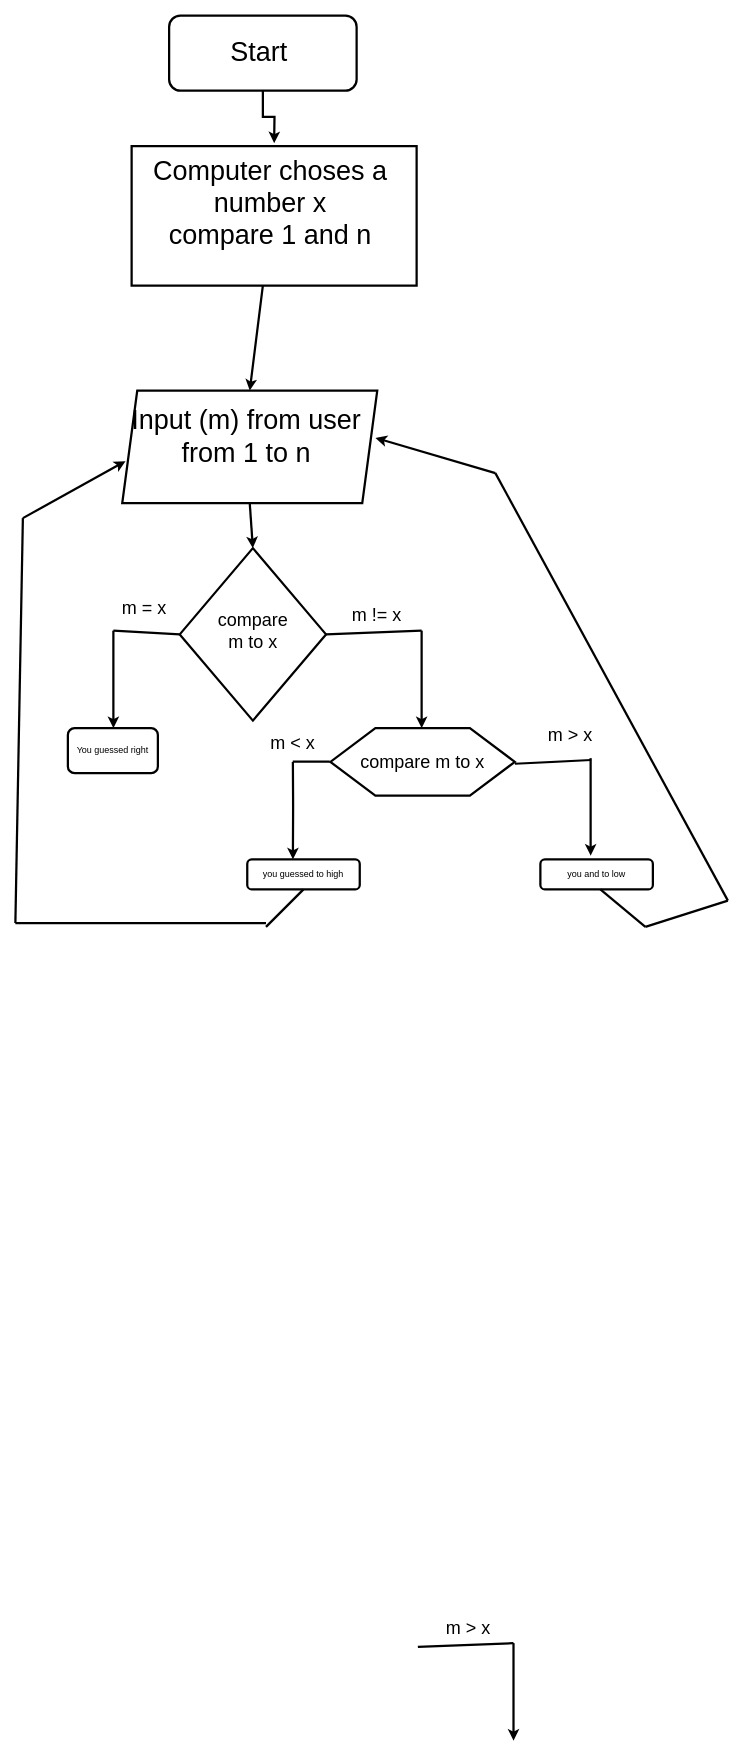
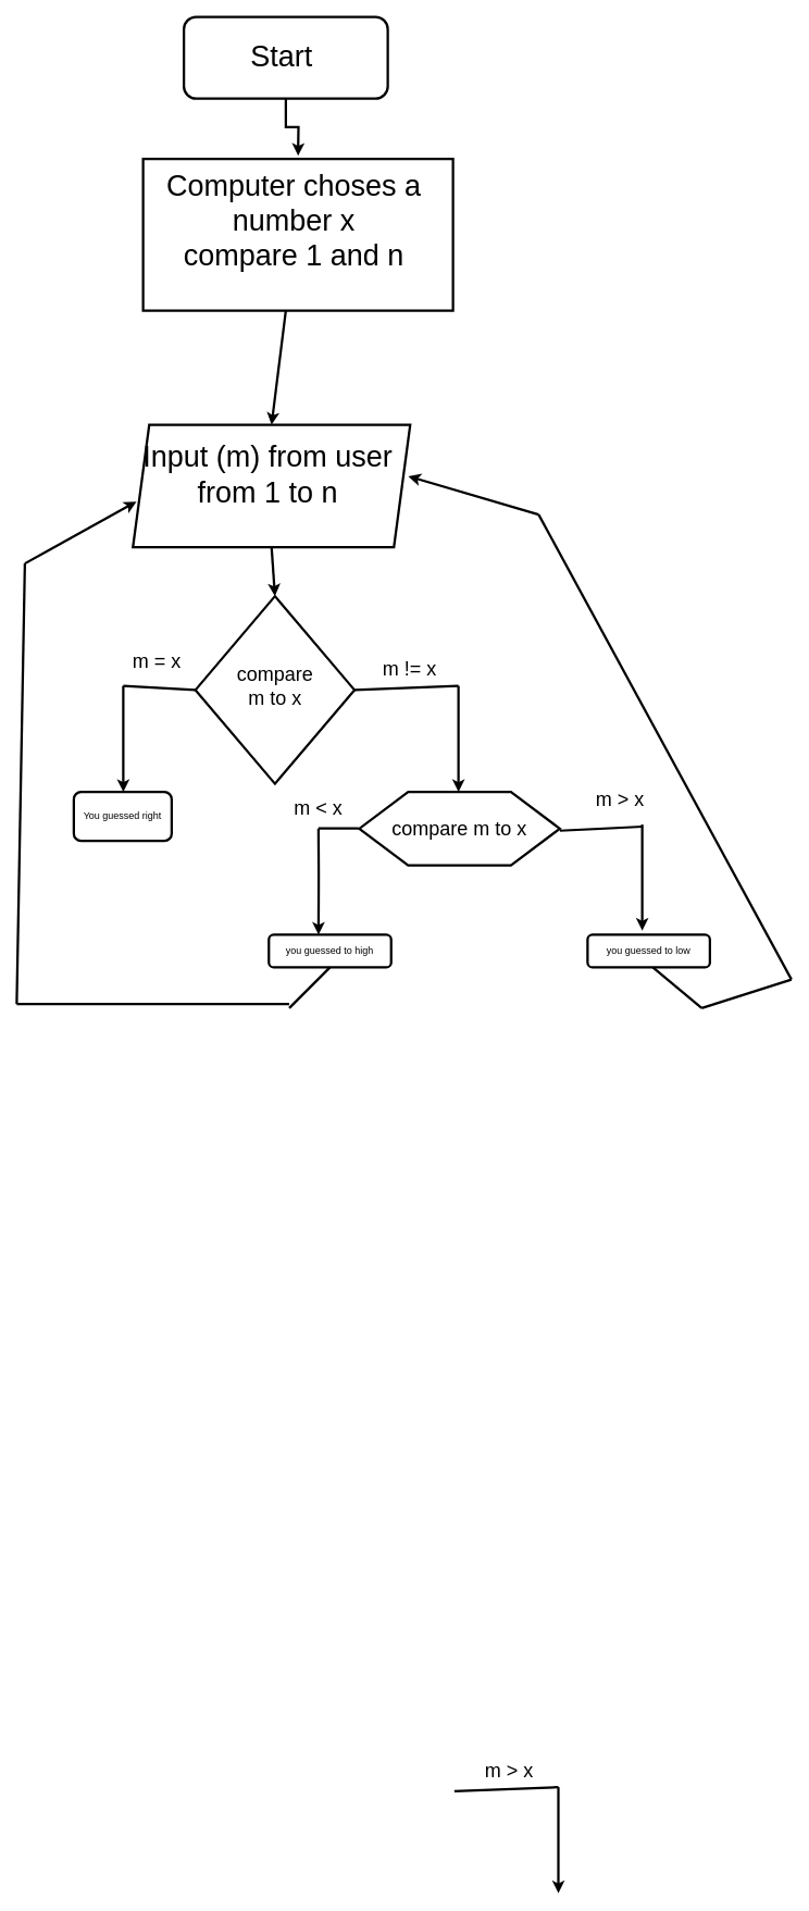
  <mxCell id="0" />
  <mxCell id="1" parent="0" />
  <mxCell id="2" value="" style="rounded=1;whiteSpace=wrap;html=1;strokeWidth=3;" parent="1" vertex="1"><mxGeometry x="225" y="20" width="250" height="100" as="geometry" /></mxCell>
  <mxCell id="3" value="&lt;span style=&quot;font-size: 36px&quot;&gt;Start&lt;br&gt;&lt;br&gt;&lt;/span&gt;" style="text;html=1;strokeColor=none;fillColor=none;align=center;verticalAlign=middle;whiteSpace=wrap;rounded=0;strokeWidth=3;" parent="1" vertex="1"><mxGeometry x="265" y="50" width="160" height="80" as="geometry" /></mxCell>
  <mxCell id="4" style="edgeStyle=orthogonalEdgeStyle;rounded=0;orthogonalLoop=1;jettySize=auto;html=1;strokeWidth=3;" parent="1" source="2" edge="1"><mxGeometry relative="1" as="geometry"><mxPoint x="365" y="190" as="targetPoint" /></mxGeometry></mxCell>
  <mxCell id="5" style="edgeStyle=orthogonalEdgeStyle;rounded=0;orthogonalLoop=1;jettySize=auto;html=1;exitX=0.5;exitY=1;exitDx=0;exitDy=0;strokeWidth=3;" parent="1" source="2" target="2" edge="1"><mxGeometry relative="1" as="geometry" /></mxCell>
  <mxCell id="6" value="" style="rounded=0;whiteSpace=wrap;html=1;strokeWidth=3;" parent="1" vertex="1"><mxGeometry x="175" y="194" width="380" height="186" as="geometry" /></mxCell>
  <mxCell id="7" value="&lt;font style=&quot;font-size: 36px&quot;&gt;Computer choses a number x&lt;br&gt;compare 1 and n&lt;br&gt;&lt;/font&gt;" style="text;html=1;strokeColor=none;fillColor=none;align=center;verticalAlign=middle;whiteSpace=wrap;rounded=0;strokeWidth=3;" parent="1" vertex="1"><mxGeometry x="165" y="204" width="390" height="130" as="geometry" /></mxCell>
  <mxCell id="8" value="" style="endArrow=none;html=1;strokeWidth=3;exitX=1;exitY=0.5;exitDx=0;exitDy=0;" parent="1" edge="1"><mxGeometry width="50" height="50" relative="1" as="geometry"><mxPoint x="556.67" y="2195" as="sourcePoint" /><mxPoint x="684.17" y="2190" as="targetPoint" /></mxGeometry></mxCell>
  <mxCell id="9" value="" style="endArrow=classic;html=1;strokeWidth=3;" parent="1" edge="1"><mxGeometry width="50" height="50" relative="1" as="geometry"><mxPoint x="684.17" y="2190" as="sourcePoint" /><mxPoint x="684.17" y="2320" as="targetPoint" /></mxGeometry></mxCell>
  <mxCell id="10" value="&lt;font style=&quot;font-size: 24px&quot;&gt;m &amp;gt; x&lt;/font&gt;" style="text;html=1;strokeColor=none;fillColor=none;align=center;verticalAlign=middle;whiteSpace=wrap;rounded=0;" parent="1" vertex="1"><mxGeometry x="574.17" y="2150" width="100" height="40" as="geometry" /></mxCell>
  <mxCell id="11" value="&lt;font style=&quot;font-size: 24px&quot;&gt;compare m to x&lt;/font&gt;" style="shape=hexagon;perimeter=hexagonPerimeter2;whiteSpace=wrap;html=1;fixedSize=1;strokeWidth=3;size=60;" parent="1" vertex="1"><mxGeometry x="440" y="970" width="246" height="90" as="geometry" /></mxCell>
  <mxCell id="12" value="" style="shape=parallelogram;perimeter=parallelogramPerimeter;whiteSpace=wrap;html=1;fixedSize=1;strokeWidth=3;" parent="1" vertex="1"><mxGeometry x="162.5" y="520" width="340" height="150" as="geometry" /></mxCell>
  <mxCell id="13" value="&lt;font style=&quot;font-size: 36px&quot;&gt;Input (m) from user from 1 to n&lt;/font&gt;" style="text;html=1;strokeColor=none;fillColor=none;align=center;verticalAlign=middle;whiteSpace=wrap;rounded=0;strokeWidth=3;" parent="1" vertex="1"><mxGeometry x="172.5" y="525" width="310" height="110" as="geometry" /></mxCell>
  <mxCell id="14" style="edgeStyle=orthogonalEdgeStyle;rounded=0;orthogonalLoop=1;jettySize=auto;html=1;exitX=0.5;exitY=1;exitDx=0;exitDy=0;strokeWidth=3;" parent="1" source="6" target="6" edge="1"><mxGeometry relative="1" as="geometry" /></mxCell>
  <mxCell id="15" value="" style="endArrow=classic;html=1;strokeWidth=3;entryX=0.5;entryY=0;entryDx=0;entryDy=0;" parent="1" target="12" edge="1"><mxGeometry width="50" height="50" relative="1" as="geometry"><mxPoint x="350" y="380" as="sourcePoint" /><mxPoint x="385" y="400" as="targetPoint" /></mxGeometry></mxCell>
  <mxCell id="16" value="" style="endArrow=classic;html=1;strokeWidth=3;exitX=0.5;exitY=1;exitDx=0;exitDy=0;entryX=0.5;entryY=0;entryDx=0;entryDy=0;" parent="1" source="12" target="18" edge="1"><mxGeometry width="50" height="50" relative="1" as="geometry"><mxPoint x="480" y="730" as="sourcePoint" /><mxPoint x="330" y="740" as="targetPoint" /></mxGeometry></mxCell>
  <mxCell id="17" value="Text" style="text;html=1;strokeColor=none;fillColor=none;align=center;verticalAlign=middle;whiteSpace=wrap;rounded=0;strokeWidth=3;" parent="1" vertex="1"><mxGeometry x="316.67" y="780" width="40" height="20" as="geometry" /></mxCell>
  <mxCell id="18" value="" style="rhombus;whiteSpace=wrap;html=1;strokeWidth=3;" parent="1" vertex="1"><mxGeometry x="239.17" y="730" width="195" height="230" as="geometry" /></mxCell>
  <mxCell id="19" value="&lt;font style=&quot;font-size: 24px&quot;&gt;compare m to x&lt;/font&gt;" style="text;html=1;strokeColor=none;fillColor=none;align=center;verticalAlign=middle;whiteSpace=wrap;rounded=0;strokeWidth=3;" parent="1" vertex="1"><mxGeometry x="296.67" y="830" width="80" height="20" as="geometry" /></mxCell>
  <mxCell id="20" value="" style="endArrow=none;html=1;strokeWidth=3;exitX=1;exitY=0.5;exitDx=0;exitDy=0;" parent="1" source="18" edge="1"><mxGeometry width="50" height="50" relative="1" as="geometry"><mxPoint x="511.67" y="860" as="sourcePoint" /><mxPoint x="561.67" y="840" as="targetPoint" /></mxGeometry></mxCell>
  <mxCell id="21" value="" style="endArrow=classic;html=1;strokeWidth=3;" parent="1" edge="1"><mxGeometry width="50" height="50" relative="1" as="geometry"><mxPoint x="561.67" y="840" as="sourcePoint" /><mxPoint x="561.67" y="970" as="targetPoint" /></mxGeometry></mxCell>
  <mxCell id="22" value="&lt;font style=&quot;font-size: 24px&quot;&gt;m != x&lt;/font&gt;" style="text;html=1;strokeColor=none;fillColor=none;align=center;verticalAlign=middle;whiteSpace=wrap;rounded=0;strokeWidth=3;" parent="1" vertex="1"><mxGeometry x="451.67" y="800" width="100" height="40" as="geometry" /></mxCell>
  <mxCell id="23" value="" style="endArrow=none;html=1;strokeWidth=3;exitX=0;exitY=0.5;exitDx=0;exitDy=0;" parent="1" source="18" edge="1"><mxGeometry width="50" height="50" relative="1" as="geometry"><mxPoint x="23.17" y="845" as="sourcePoint" /><mxPoint x="150.67" y="840" as="targetPoint" /></mxGeometry></mxCell>
  <mxCell id="24" value="" style="endArrow=classic;html=1;strokeWidth=3;" parent="1" edge="1"><mxGeometry width="50" height="50" relative="1" as="geometry"><mxPoint x="150.67" y="840" as="sourcePoint" /><mxPoint x="150.67" y="970" as="targetPoint" /></mxGeometry></mxCell>
  <mxCell id="25" value="&lt;font style=&quot;font-size: 24px&quot;&gt;m = x&lt;/font&gt;" style="text;html=1;strokeColor=none;fillColor=none;align=center;verticalAlign=middle;whiteSpace=wrap;rounded=0;strokeWidth=3;" parent="1" vertex="1"><mxGeometry x="141.67" y="790" width="100" height="40" as="geometry" /></mxCell>
  <mxCell id="26" value="" style="endArrow=none;html=1;strokeWidth=3;" parent="1" edge="1"><mxGeometry width="50" height="50" relative="1" as="geometry"><mxPoint x="686" y="1017.5" as="sourcePoint" /><mxPoint x="787.67" y="1012.5" as="targetPoint" /><Array as="points" /></mxGeometry></mxCell>
  <mxCell id="27" value="" style="endArrow=classic;html=1;strokeWidth=3;" parent="1" edge="1"><mxGeometry width="50" height="50" relative="1" as="geometry"><mxPoint x="787" y="1010" as="sourcePoint" /><mxPoint x="787" y="1140" as="targetPoint" /></mxGeometry></mxCell>
  <mxCell id="28" value="&lt;font style=&quot;font-size: 24px&quot;&gt;m &amp;gt; x&lt;/font&gt;" style="text;html=1;strokeColor=none;fillColor=none;align=center;verticalAlign=middle;whiteSpace=wrap;rounded=0;strokeWidth=3;" parent="1" vertex="1"><mxGeometry x="710" y="960" width="100" height="40" as="geometry" /></mxCell>
  <mxCell id="29" value="" style="endArrow=none;html=1;strokeWidth=3;" parent="1" edge="1"><mxGeometry width="50" height="50" relative="1" as="geometry"><mxPoint x="439.17" y="1014.5" as="sourcePoint" /><mxPoint x="389.84" y="1014.5" as="targetPoint" /></mxGeometry></mxCell>
  <mxCell id="30" value="" style="endArrow=classic;html=1;strokeWidth=3;" parent="1" edge="1"><mxGeometry width="50" height="50" relative="1" as="geometry"><mxPoint x="390" y="1015" as="sourcePoint" /><mxPoint x="390" y="1145" as="targetPoint" /><Array as="points"><mxPoint x="390.33" y="1075" /></Array></mxGeometry></mxCell>
  <mxCell id="31" value="&lt;font style=&quot;font-size: 24px&quot;&gt;m &amp;lt; x&lt;/font&gt;" style="text;html=1;strokeColor=none;fillColor=none;align=center;verticalAlign=middle;whiteSpace=wrap;rounded=0;strokeWidth=3;" parent="1" vertex="1"><mxGeometry x="340" y="970" width="100" height="40" as="geometry" /></mxCell>
  <mxCell id="32" value="You guessed right" style="rounded=1;whiteSpace=wrap;html=1;strokeWidth=3;" vertex="1" parent="1"><mxGeometry x="90" y="970" width="120" height="60" as="geometry" /></mxCell>
  <mxCell id="33" value="you guessed to high" style="rounded=1;whiteSpace=wrap;html=1;strokeWidth=3;" vertex="1" parent="1"><mxGeometry x="329.17" y="1145" width="150" height="40" as="geometry" /></mxCell>
- <mxCell id="34" value="you and to low" style="rounded=1;whiteSpace=wrap;html=1;strokeWidth=3;" vertex="1" parent="1"><mxGeometry x="720" y="1145" width="150" height="40" as="geometry" /></mxCell>
+ <mxCell id="34" value="you guessed to low" style="rounded=1;whiteSpace=wrap;html=1;strokeWidth=3;" vertex="1" parent="1"><mxGeometry x="720" y="1145" width="150" height="40" as="geometry" /></mxCell>
  <mxCell id="35" value="" style="endArrow=none;html=1;strokeWidth=3;" edge="1" parent="1"><mxGeometry width="50" height="50" relative="1" as="geometry"><mxPoint x="354.17" y="1235" as="sourcePoint" /><mxPoint x="404.17" y="1185" as="targetPoint" /></mxGeometry></mxCell>
  <mxCell id="36" value="" style="endArrow=none;html=1;strokeWidth=3;" edge="1" parent="1"><mxGeometry width="50" height="50" relative="1" as="geometry"><mxPoint x="20" y="1230" as="sourcePoint" /><mxPoint x="354.17" y="1230" as="targetPoint" /></mxGeometry></mxCell>
  <mxCell id="37" value="" style="endArrow=none;html=1;strokeWidth=3;" edge="1" parent="1"><mxGeometry width="50" height="50" relative="1" as="geometry"><mxPoint x="20" y="1230" as="sourcePoint" /><mxPoint x="30" y="690" as="targetPoint" /></mxGeometry></mxCell>
  <mxCell id="38" value="" style="endArrow=classic;html=1;entryX=0.013;entryY=0.627;entryDx=0;entryDy=0;entryPerimeter=0;strokeWidth=3;" edge="1" parent="1" target="12"><mxGeometry width="50" height="50" relative="1" as="geometry"><mxPoint x="30" y="690" as="sourcePoint" /><mxPoint x="80" y="640" as="targetPoint" /></mxGeometry></mxCell>
  <mxCell id="39" value="" style="endArrow=none;html=1;strokeWidth=3;" edge="1" parent="1"><mxGeometry width="50" height="50" relative="1" as="geometry"><mxPoint x="860" y="1235" as="sourcePoint" /><mxPoint x="800" y="1185" as="targetPoint" /></mxGeometry></mxCell>
  <mxCell id="40" value="" style="endArrow=none;html=1;strokeWidth=3;" edge="1" parent="1"><mxGeometry width="50" height="50" relative="1" as="geometry"><mxPoint x="860" y="1235" as="sourcePoint" /><mxPoint x="970" y="1200" as="targetPoint" /></mxGeometry></mxCell>
  <mxCell id="41" value="" style="endArrow=none;html=1;strokeWidth=3;" edge="1" parent="1"><mxGeometry width="50" height="50" relative="1" as="geometry"><mxPoint x="970" y="1200" as="sourcePoint" /><mxPoint x="660" y="630" as="targetPoint" /></mxGeometry></mxCell>
  <mxCell id="42" value="" style="endArrow=classic;html=1;entryX=0.993;entryY=0.42;entryDx=0;entryDy=0;entryPerimeter=0;strokeWidth=3;" edge="1" parent="1" target="12"><mxGeometry width="50" height="50" relative="1" as="geometry"><mxPoint x="660" y="630" as="sourcePoint" /><mxPoint x="649.17" y="570" as="targetPoint" /></mxGeometry></mxCell>
